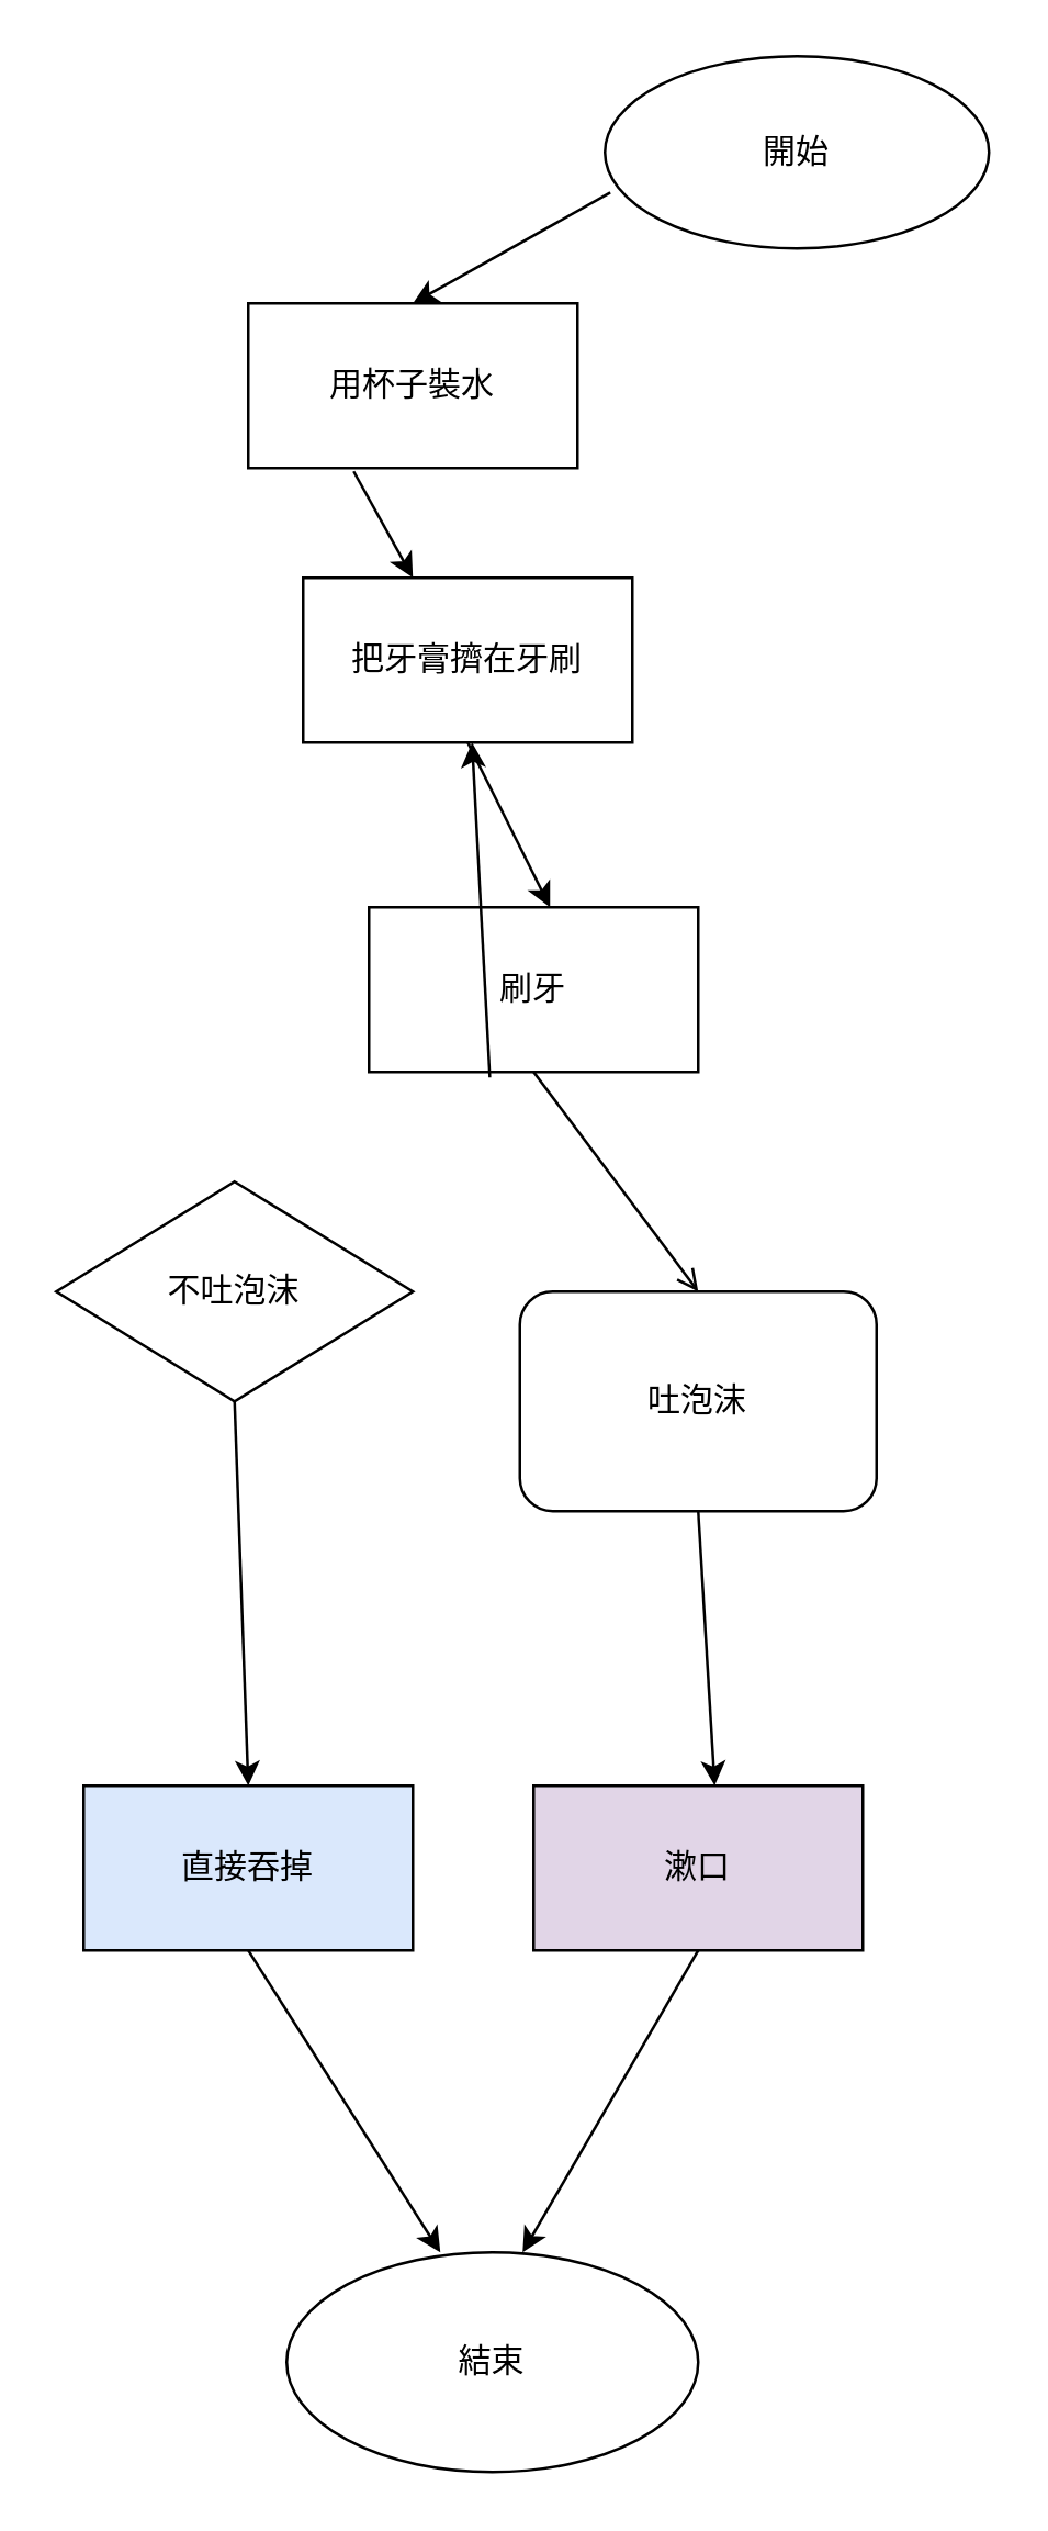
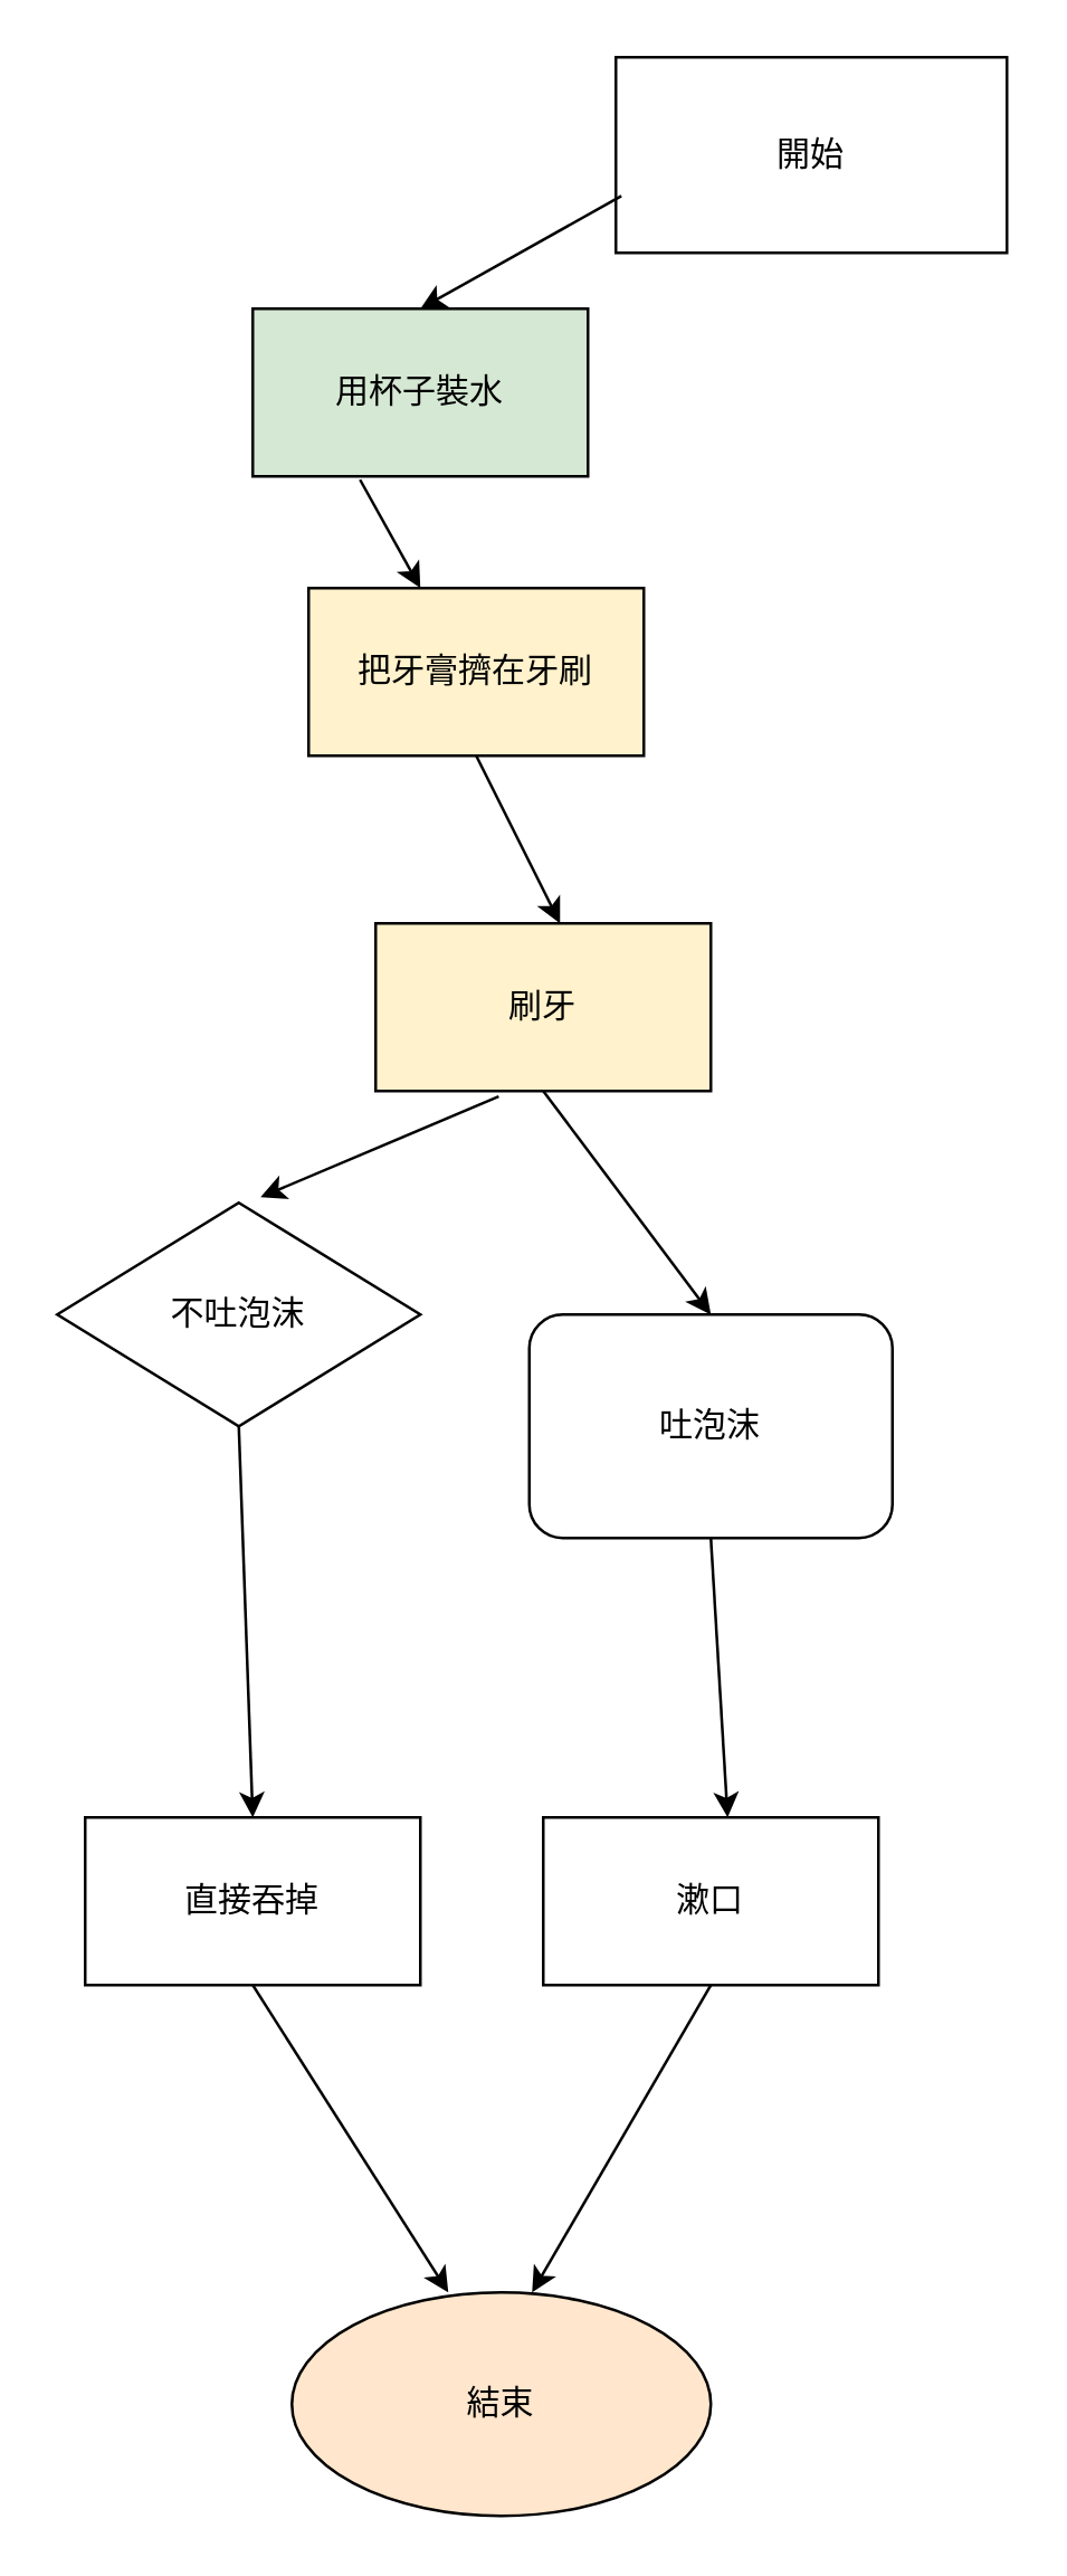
  <mxCell id="0" />
  <mxCell id="1" parent="0" />
- <mxCell id="2" value="&lt;p style=&quot;line-height: 120%;&quot;&gt;開始&lt;/p&gt;" style="ellipse;whiteSpace=wrap;html=1;" parent="1" vertex="1"><mxGeometry x="220" y="20" width="140" height="70" as="geometry" /></mxCell>
+ <mxCell id="2" value="&lt;p style=&quot;line-height: 120%;&quot;&gt;開始&lt;/p&gt;" style="whiteSpace=wrap;html=1;rounded=0;" parent="1" vertex="1"><mxGeometry x="220" y="20" width="140" height="70" as="geometry" /></mxCell>
  <mxCell id="3" value="" style="endArrow=classic;html=1;rounded=0;exitX=0.014;exitY=0.709;exitDx=0;exitDy=0;exitPerimeter=0;" parent="1" source="2" edge="1"><mxGeometry width="50" height="50" relative="1" as="geometry"><mxPoint x="140" y="140" as="sourcePoint" /><mxPoint x="150" y="110" as="targetPoint" /></mxGeometry></mxCell>
- <mxCell id="4" value="用杯子裝水" style="rounded=0;whiteSpace=wrap;html=1;" parent="1" vertex="1"><mxGeometry x="90" y="110" width="120" height="60" as="geometry" /></mxCell>
+ <mxCell id="4" value="用杯子裝水" style="rounded=0;whiteSpace=wrap;html=1;fillColor=#d5e8d4;" parent="1" vertex="1"><mxGeometry x="90" y="110" width="120" height="60" as="geometry" /></mxCell>
  <mxCell id="5" value="" style="endArrow=classic;html=1;rounded=0;exitX=0.32;exitY=1.02;exitDx=0;exitDy=0;exitPerimeter=0;" parent="1" source="4" edge="1"><mxGeometry width="50" height="50" relative="1" as="geometry"><mxPoint x="230" y="270" as="sourcePoint" /><mxPoint x="150" y="210" as="targetPoint" /></mxGeometry></mxCell>
- <mxCell id="6" value="把牙膏擠在牙刷" style="rounded=0;whiteSpace=wrap;html=1;" parent="1" vertex="1"><mxGeometry x="110" y="210" width="120" height="60" as="geometry" /></mxCell>
+ <mxCell id="6" value="把牙膏擠在牙刷" style="rounded=0;whiteSpace=wrap;html=1;fillColor=#fff2cc;" parent="1" vertex="1"><mxGeometry x="110" y="210" width="120" height="60" as="geometry" /></mxCell>
  <mxCell id="7" value="" style="endArrow=classic;html=1;rounded=0;exitX=0.5;exitY=1;exitDx=0;exitDy=0;" parent="1" source="6" edge="1"><mxGeometry width="50" height="50" relative="1" as="geometry"><mxPoint x="230" y="350" as="sourcePoint" /><mxPoint x="200" y="330" as="targetPoint" /></mxGeometry></mxCell>
- <mxCell id="8" value="刷牙" style="rounded=0;whiteSpace=wrap;html=1;" parent="1" vertex="1"><mxGeometry x="134" y="330" width="120" height="60" as="geometry" /></mxCell>
- <mxCell id="9" value="" style="endArrow=open;html=1;rounded=0;exitX=0.5;exitY=1;exitDx=0;exitDy=0;entryX=0.5;entryY=0;entryDx=0;entryDy=0;" parent="1" source="8" target="12" edge="1"><mxGeometry width="50" height="50" relative="1" as="geometry"><mxPoint x="230" y="270" as="sourcePoint" /><mxPoint x="240" y="470" as="targetPoint" /></mxGeometry></mxCell>
+ <mxCell id="8" value="刷牙" style="rounded=0;whiteSpace=wrap;html=1;fillColor=#fff2cc;" parent="1" vertex="1"><mxGeometry x="134" y="330" width="120" height="60" as="geometry" /></mxCell>
+ <mxCell id="9" value="" style="endArrow=classic;html=1;rounded=0;exitX=0.5;exitY=1;exitDx=0;exitDy=0;entryX=0.5;entryY=0;entryDx=0;entryDy=0;" parent="1" source="8" target="12" edge="1"><mxGeometry width="50" height="50" relative="1" as="geometry"><mxPoint x="230" y="270" as="sourcePoint" /><mxPoint x="240" y="470" as="targetPoint" /></mxGeometry></mxCell>
  <mxCell id="10" value="不吐泡沫" style="rhombus;whiteSpace=wrap;html=1;" parent="1" vertex="1"><mxGeometry x="20" y="430" width="130" height="80" as="geometry" /></mxCell>
- <mxCell id="11" value="" style="endArrow=classic;html=1;rounded=0;exitX=0.367;exitY=1.033;exitDx=0;exitDy=0;exitPerimeter=0;" parent="1" source="8" target="6" edge="1"><mxGeometry width="50" height="50" relative="1" as="geometry"><mxPoint x="230" y="430" as="sourcePoint" /><mxPoint x="280" y="380" as="targetPoint" /></mxGeometry></mxCell>
+ <mxCell id="11" value="" style="endArrow=classic;html=1;rounded=0;entryX=0.56;entryY=-0.025;entryDx=0;entryDy=0;entryPerimeter=0;exitX=0.367;exitY=1.033;exitDx=0;exitDy=0;exitPerimeter=0;" parent="1" source="8" target="10" edge="1"><mxGeometry width="50" height="50" relative="1" as="geometry"><mxPoint x="230" y="430" as="sourcePoint" /><mxPoint x="280" y="380" as="targetPoint" /></mxGeometry></mxCell>
  <mxCell id="12" value="吐泡沫" style="whiteSpace=wrap;html=1;rounded=1;" parent="1" vertex="1"><mxGeometry x="189" y="470" width="130" height="80" as="geometry" /></mxCell>
  <mxCell id="13" value="" style="endArrow=classic;html=1;rounded=0;exitX=0.5;exitY=1;exitDx=0;exitDy=0;" parent="1" source="12" edge="1"><mxGeometry width="50" height="50" relative="1" as="geometry"><mxPoint x="240" y="540" as="sourcePoint" /><mxPoint x="260" y="650" as="targetPoint" /></mxGeometry></mxCell>
- <mxCell id="14" value="漱口" style="rounded=0;whiteSpace=wrap;html=1;fillColor=#e1d5e7;" parent="1" vertex="1"><mxGeometry x="194" y="650" width="120" height="60" as="geometry" /></mxCell>
+ <mxCell id="14" value="漱口" style="rounded=0;whiteSpace=wrap;html=1;" parent="1" vertex="1"><mxGeometry x="194" y="650" width="120" height="60" as="geometry" /></mxCell>
  <mxCell id="15" value="" style="endArrow=classic;html=1;rounded=0;exitX=0.5;exitY=1;exitDx=0;exitDy=0;" parent="1" source="10" edge="1"><mxGeometry width="50" height="50" relative="1" as="geometry"><mxPoint x="230" y="600" as="sourcePoint" /><mxPoint x="90" y="650" as="targetPoint" /></mxGeometry></mxCell>
- <mxCell id="16" value="直接吞掉" style="rounded=0;whiteSpace=wrap;html=1;fillColor=#dae8fc;" parent="1" vertex="1"><mxGeometry x="30" y="650" width="120" height="60" as="geometry" /></mxCell>
+ <mxCell id="16" value="直接吞掉" style="rounded=0;whiteSpace=wrap;html=1;" parent="1" vertex="1"><mxGeometry x="30" y="650" width="120" height="60" as="geometry" /></mxCell>
  <mxCell id="17" value="" style="endArrow=classic;html=1;rounded=0;exitX=0.5;exitY=1;exitDx=0;exitDy=0;" parent="1" source="14" edge="1"><mxGeometry width="50" height="50" relative="1" as="geometry"><mxPoint x="230" y="770" as="sourcePoint" /><mxPoint x="190" y="820" as="targetPoint" /></mxGeometry></mxCell>
  <mxCell id="18" value="" style="endArrow=classic;html=1;rounded=0;exitX=0.5;exitY=1;exitDx=0;exitDy=0;" parent="1" source="16" edge="1"><mxGeometry width="50" height="50" relative="1" as="geometry"><mxPoint x="230" y="770" as="sourcePoint" /><mxPoint x="160" y="820" as="targetPoint" /></mxGeometry></mxCell>
- <mxCell id="19" value="結束" style="ellipse;whiteSpace=wrap;html=1;" parent="1" vertex="1"><mxGeometry x="104" y="820" width="150" height="80" as="geometry" /></mxCell>
+ <mxCell id="19" value="結束" style="ellipse;whiteSpace=wrap;html=1;fillColor=#ffe6cc;" parent="1" vertex="1"><mxGeometry x="104" y="820" width="150" height="80" as="geometry" /></mxCell>
